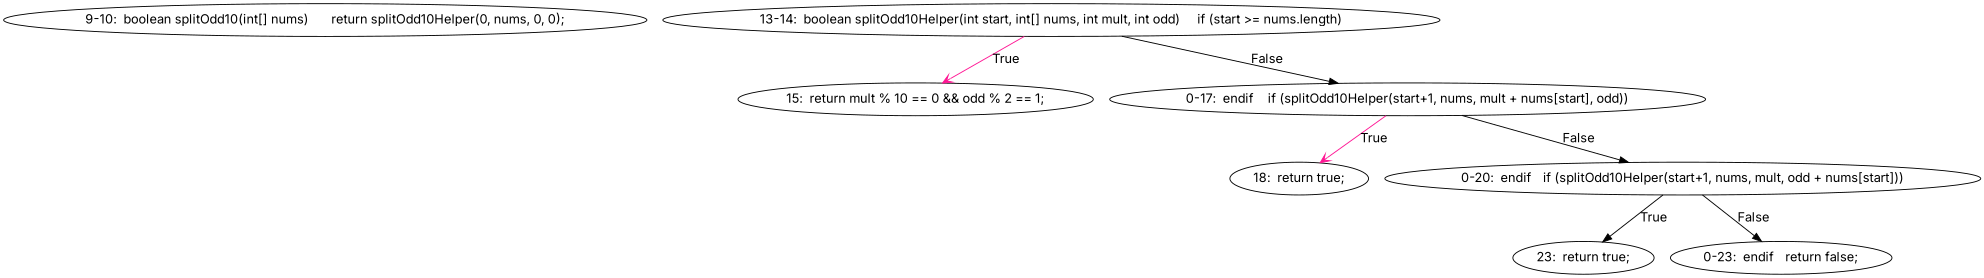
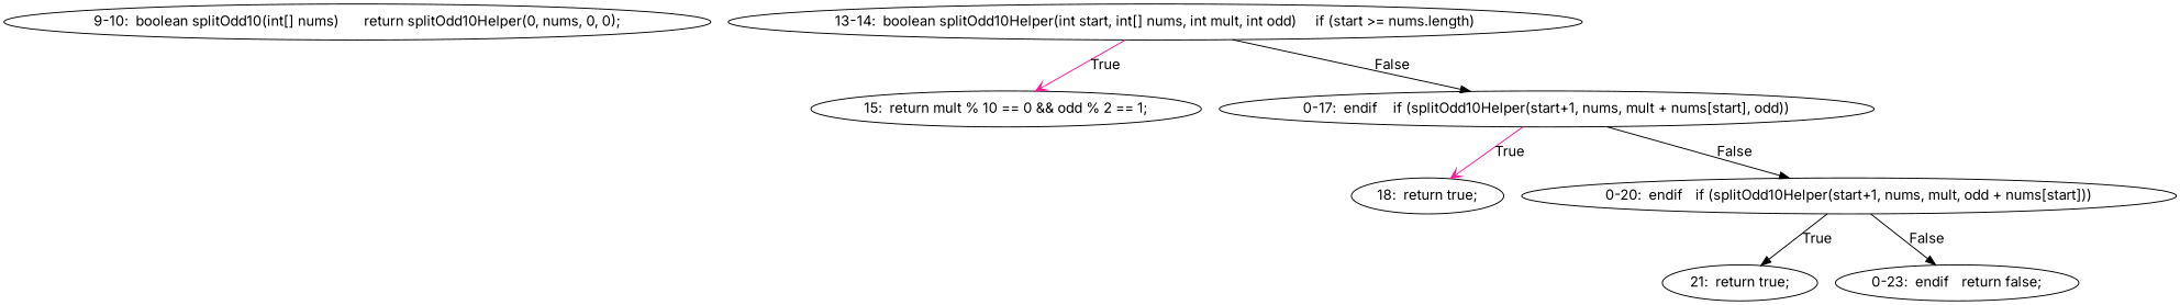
  digraph {
    fontname=Inter
    node [fontname=Inter]
    edge [color=black arrowhead=normal fontname=Inter]
    n1 [label="9-10:  boolean splitOdd10(int[] nums)	return splitOdd10Helper(0, nums, 0, 0);"]
    n2 [label="13-14:  boolean splitOdd10Helper(int start, int[] nums, int mult, int odd)	if (start >= nums.length)"]
    n3 [label="15:  return mult % 10 == 0 && odd % 2 == 1;"]
    n4 [label="0-17:  endif	if (splitOdd10Helper(start+1, nums, mult + nums[start], odd))"]
    n5 [label="18:  return true;"]
    n6 [label="0-20:  endif	if (splitOdd10Helper(start+1, nums, mult, odd + nums[start]))"]
-   n7 [label="23:  return true;"]
+   n7 [label="21:  return true;"]
    n8 [label="0-23:  endif	return false;"]
    n2 -> n3 [label=True color=deeppink arrowhead=vee]
    n2 -> n4 [label=False]
    n4 -> n5 [label=True color=deeppink arrowhead=vee]
    n4 -> n6 [label=False]
    n6 -> n7 [label=True]
    n6 -> n8 [label=False]
  }
